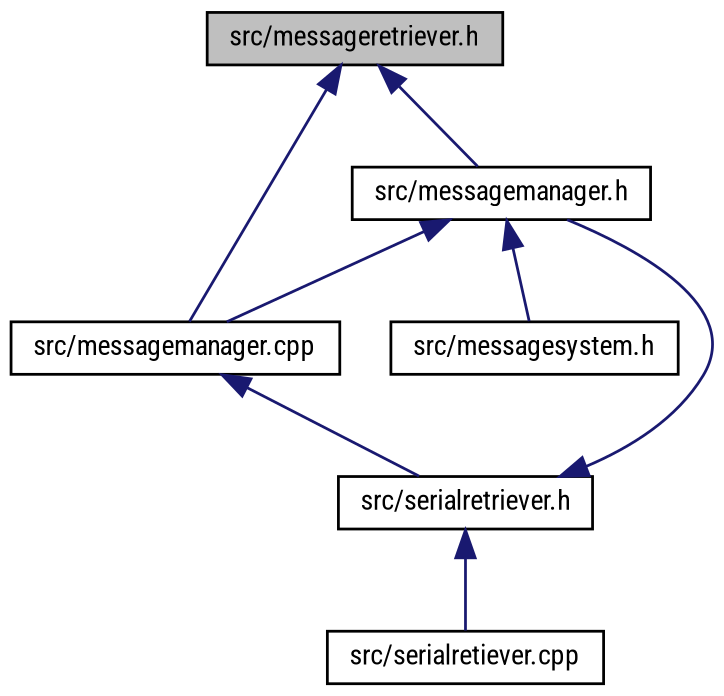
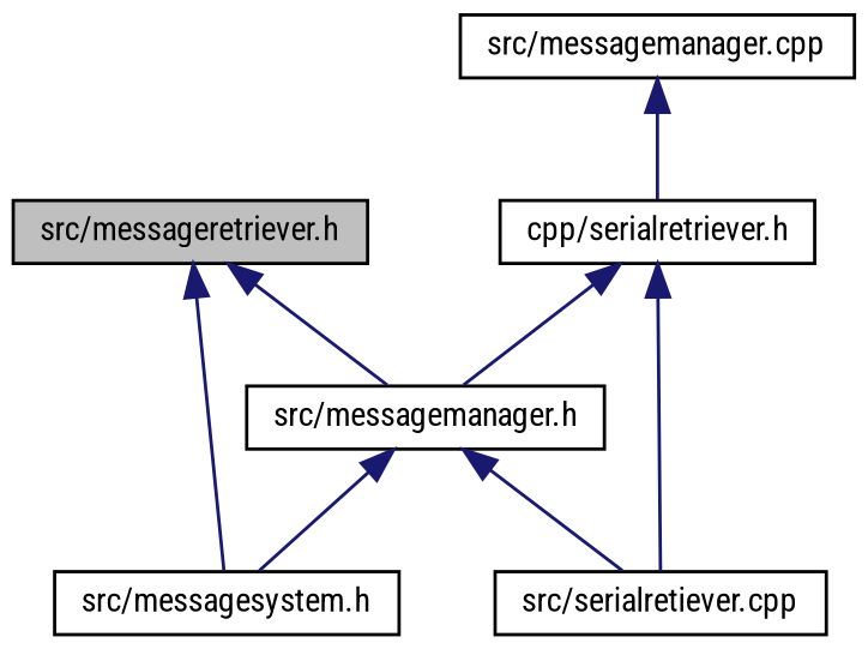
  digraph {
    fontname="Roboto Condensed"
    node [color=black fillcolor=white fontname="Roboto Condensed" fontsize=10 shape=record style=filled]
    edge [color=midnightblue dir=back fontname="Roboto Condensed" fontsize=10 labelfontname=Helvetica labelfontsize=10 style=solid]
    n1 [fillcolor=grey75 fontcolor=black height=0.2 label="src/messageretriever.h" width=0.4]
    n2 [height=0.2 label="src/messagemanager.h" width=0.4]
    n3 [height=0.2 label="src/messagemanager.cpp" width=0.4]
    n4 [height=0.2 label="src/messagesystem.h" width=0.4]
-   n5 [height=0.2 label="src/serialretriever.h" width=0.4]
+   n5 [height=0.2 label="cpp/serialretriever.h" width=0.4]
    n6 [height=0.2 label="src/serialretiever.cpp" width=0.4]
    n1 -> n2
-   n1 -> n3
-   n2 -> n3
+   n1 -> n4
+   n2 -> n6
    n2 -> n4
    n3 -> n5
    n5 -> n2
    n5 -> n6
  }
